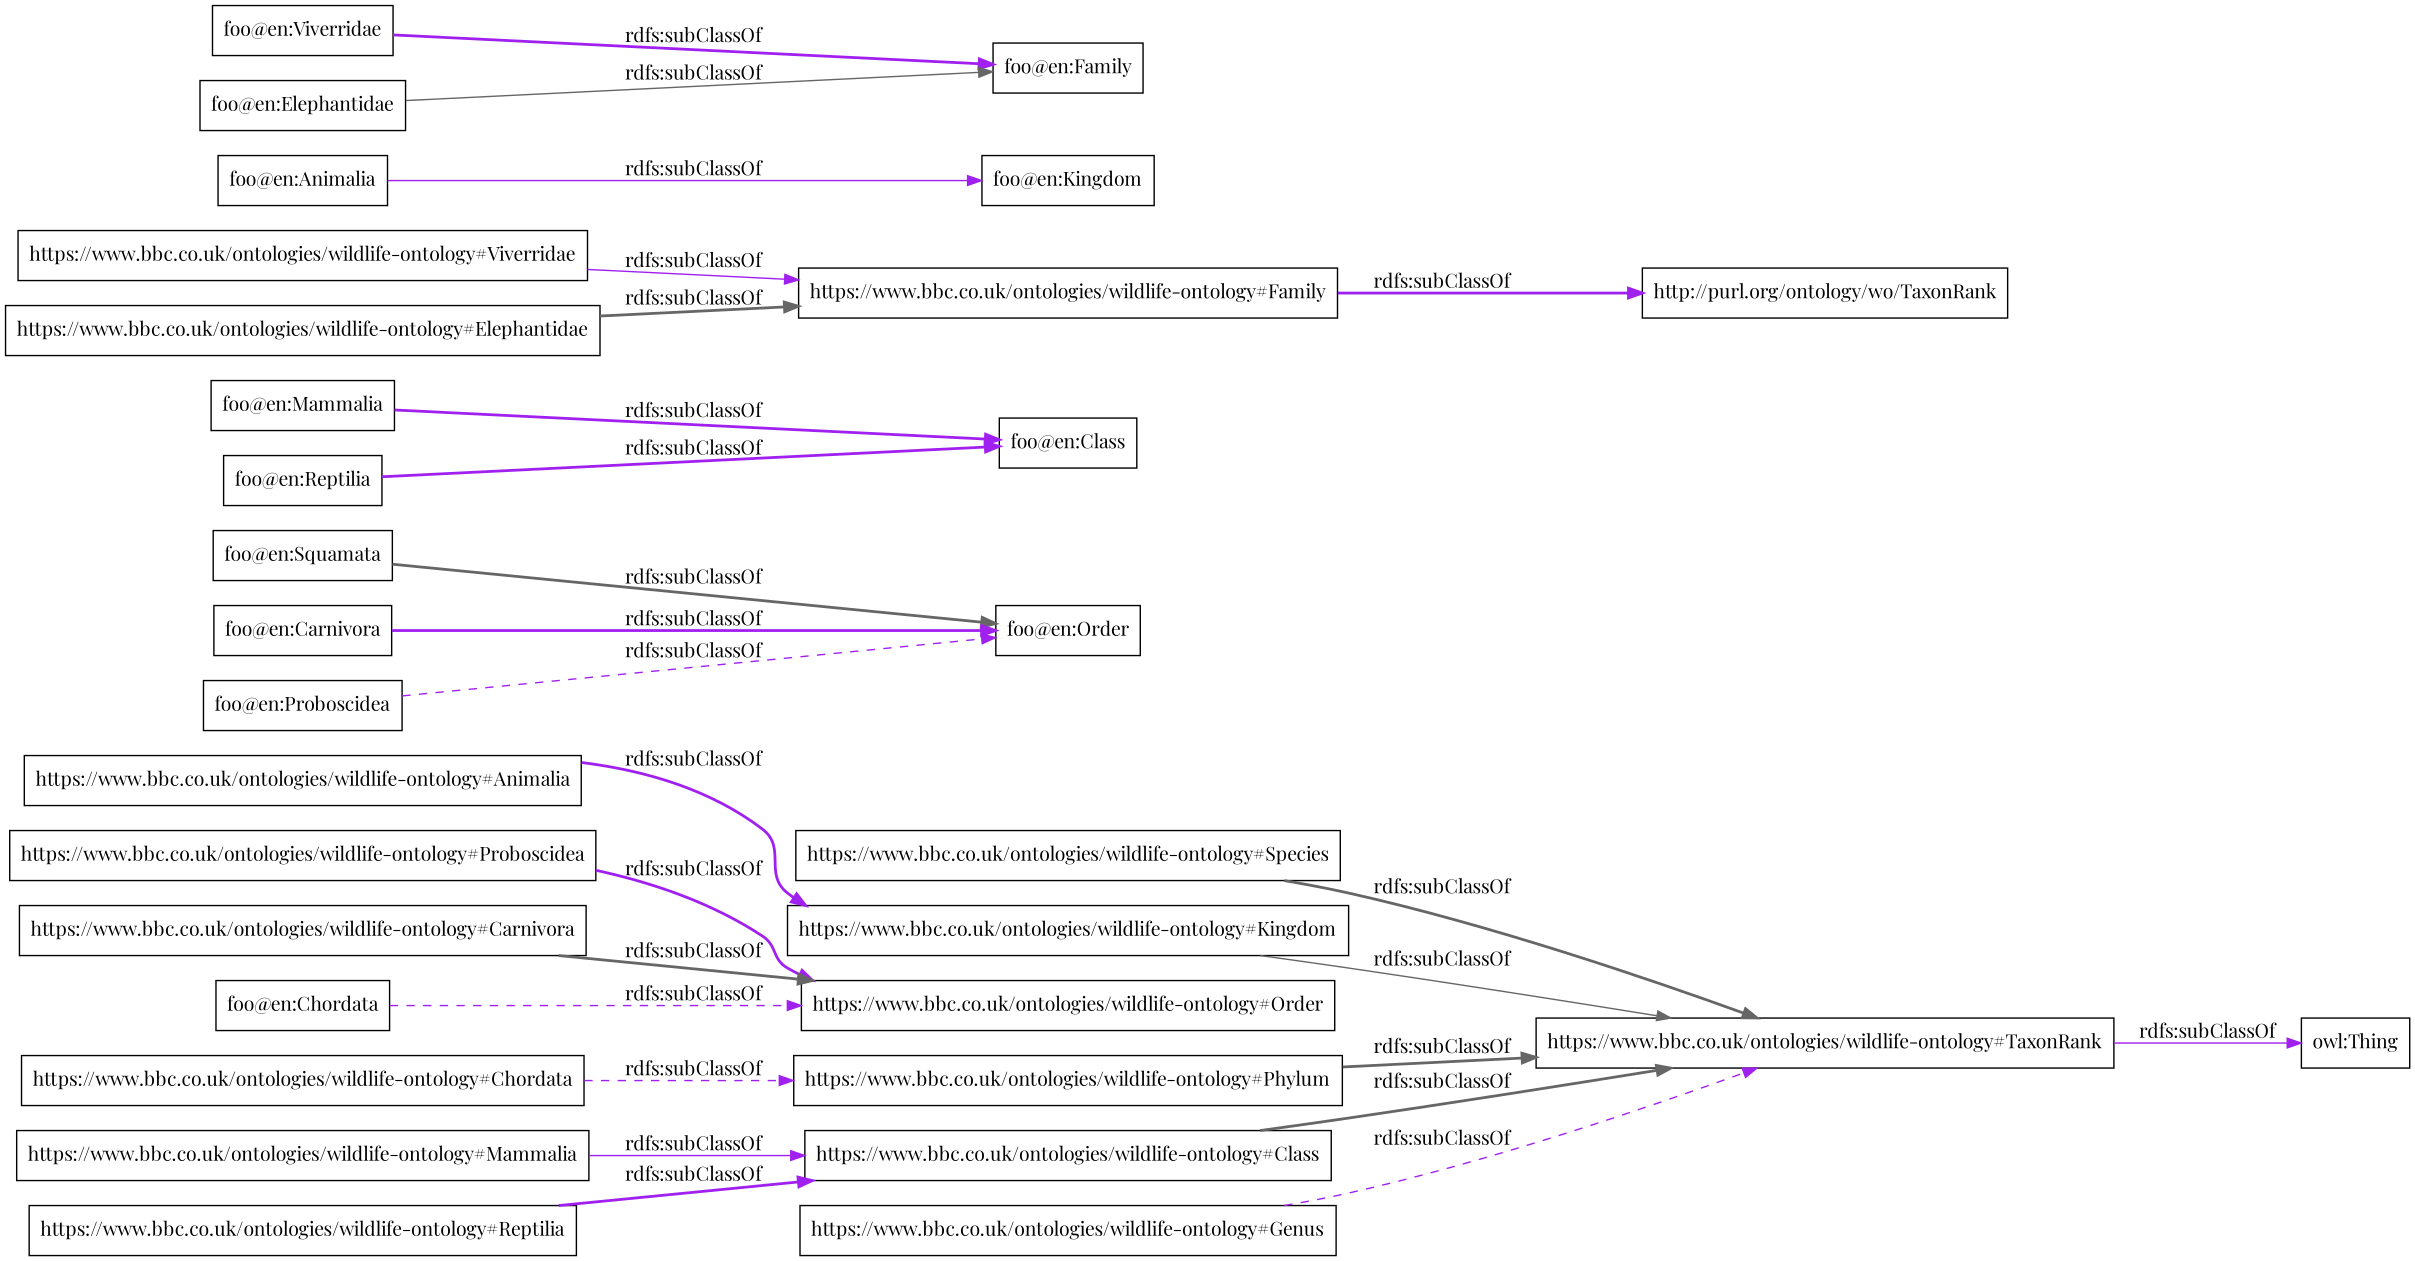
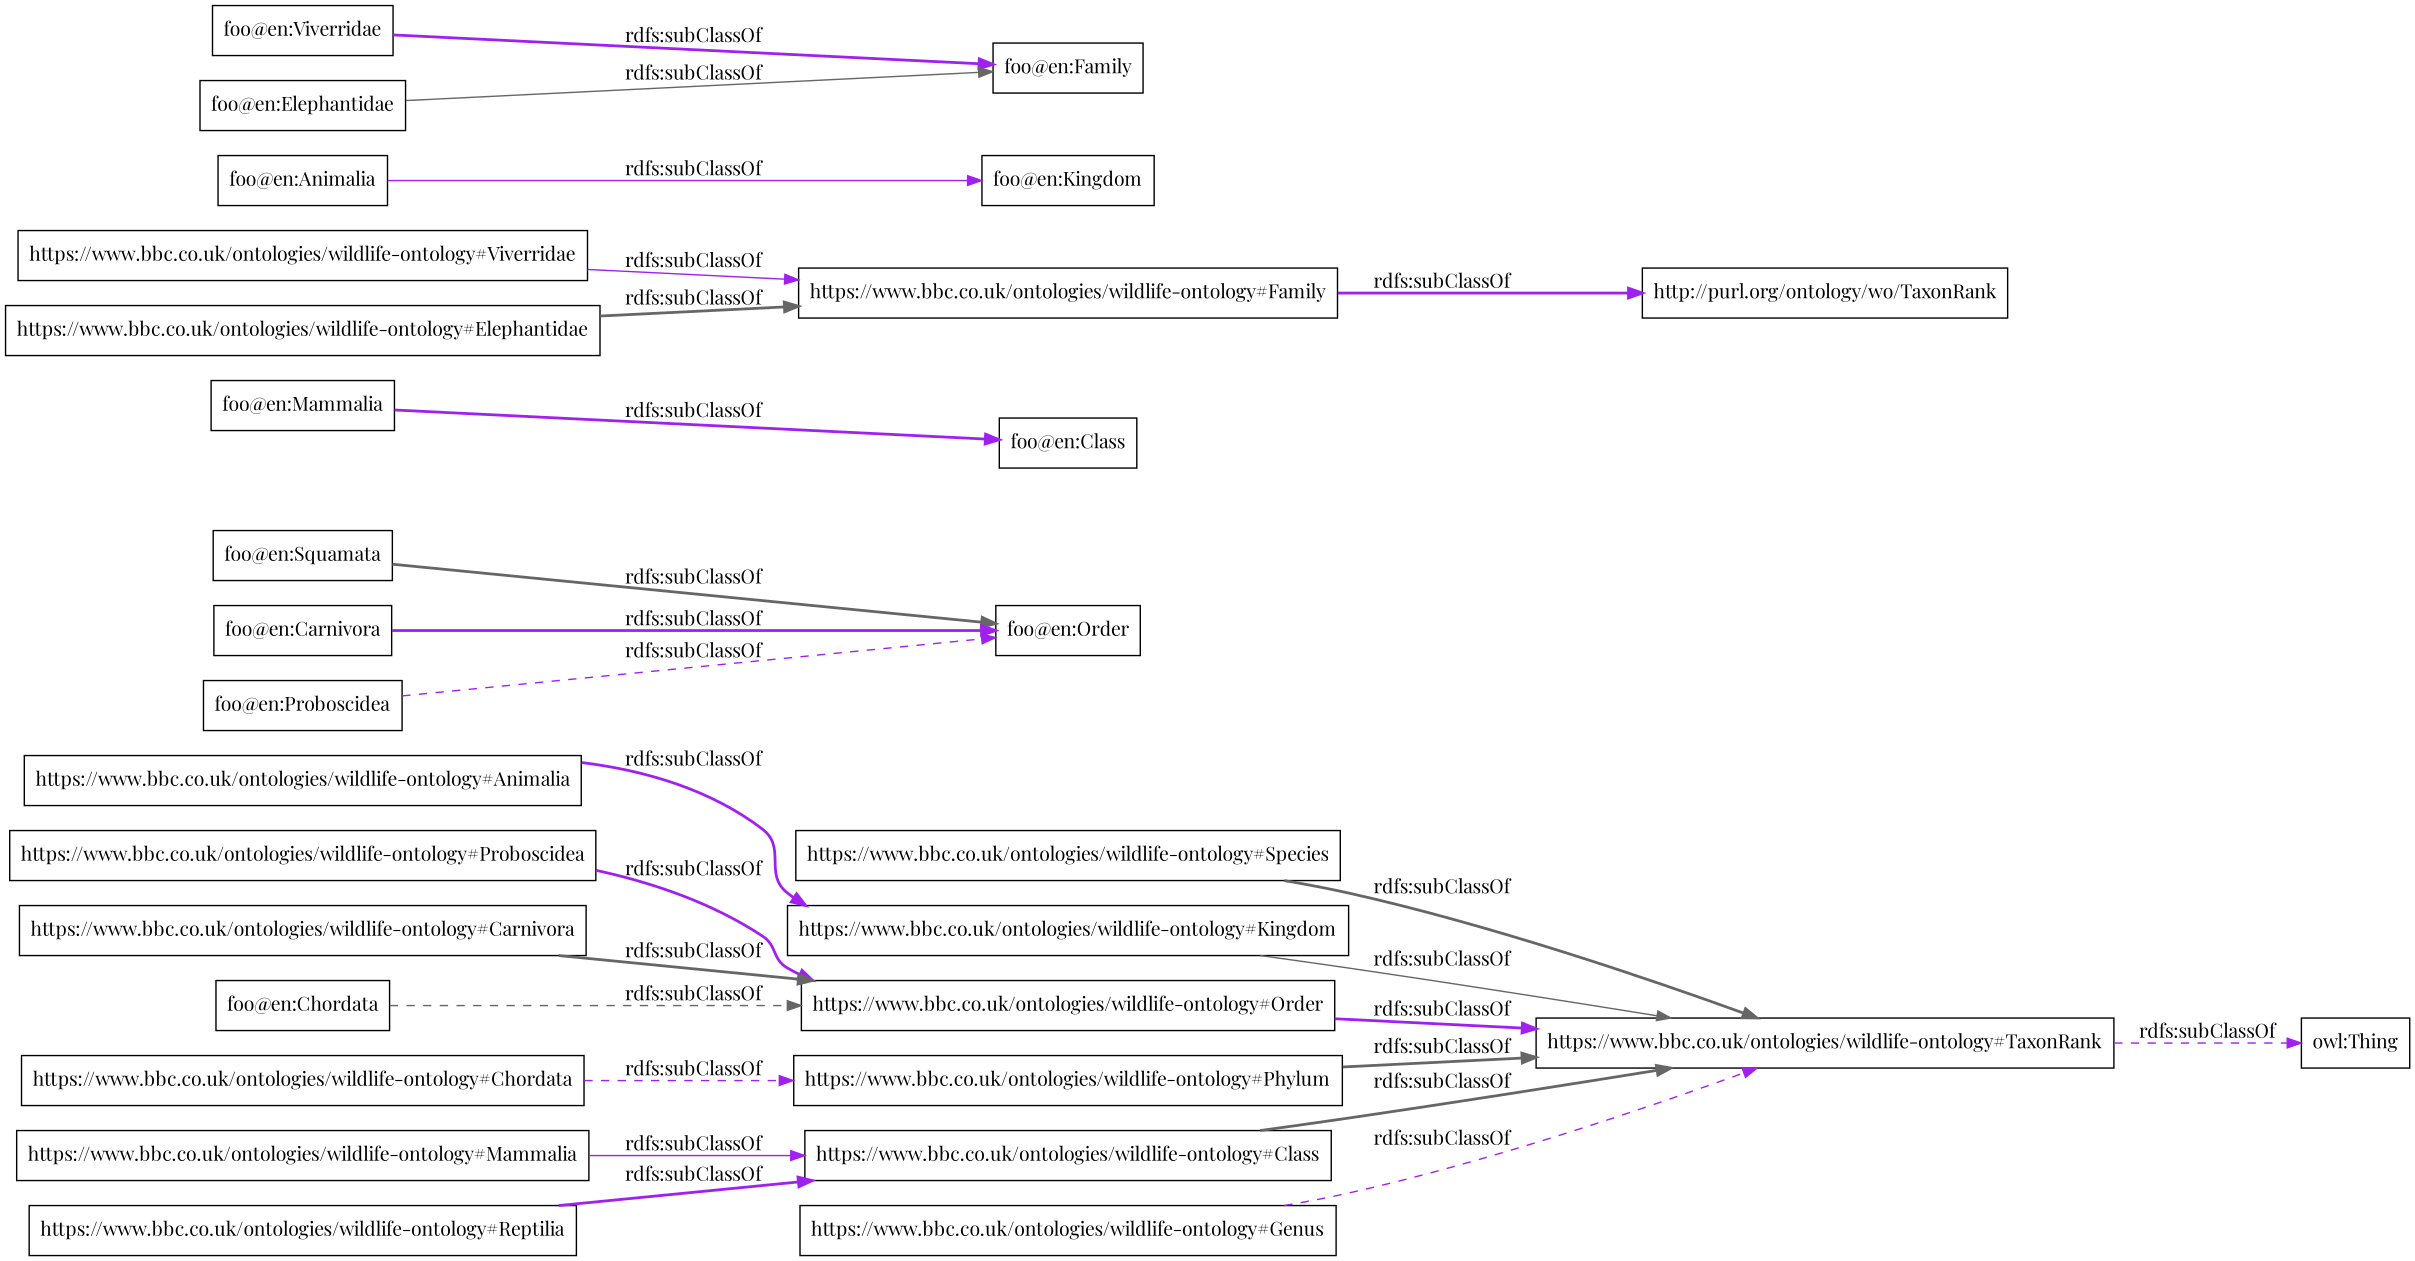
  digraph {
    fontname="Playfair Display"
    rankdir=LR
    node [color=black fontname="Playfair Display" shape=rectangle]
    edge [color=purple fontname="Playfair Display" style=bold]
    "https://www.bbc.co.uk/ontologies/wildlife-ontology#Species"
    "https://www.bbc.co.uk/ontologies/wildlife-ontology#TaxonRank"
    "owl:Thing"
    "https://www.bbc.co.uk/ontologies/wildlife-ontology#Animalia"
    "https://www.bbc.co.uk/ontologies/wildlife-ontology#Kingdom"
    "https://www.bbc.co.uk/ontologies/wildlife-ontology#Proboscidea"
    "https://www.bbc.co.uk/ontologies/wildlife-ontology#Order"
    "foo@en:Squamata"
    "foo@en:Order"
    "https://www.bbc.co.uk/ontologies/wildlife-ontology#Phylum"
    "foo@en:Mammalia"
    "foo@en:Class"
    "https://www.bbc.co.uk/ontologies/wildlife-ontology#Viverridae"
    "https://www.bbc.co.uk/ontologies/wildlife-ontology#Family"
    "http://purl.org/ontology/wo/TaxonRank"
    "https://www.bbc.co.uk/ontologies/wildlife-ontology#Mammalia"
    "https://www.bbc.co.uk/ontologies/wildlife-ontology#Class"
    "https://www.bbc.co.uk/ontologies/wildlife-ontology#Genus"
    "https://www.bbc.co.uk/ontologies/wildlife-ontology#Carnivora"
    "foo@en:Animalia"
    "foo@en:Kingdom"
    "https://www.bbc.co.uk/ontologies/wildlife-ontology#Elephantidae"
    "foo@en:Carnivora"
    "https://www.bbc.co.uk/ontologies/wildlife-ontology#Chordata"
    "foo@en:Viverridae"
    "foo@en:Family"
    "foo@en:Elephantidae"
-   "foo@en:Reptilia"
    "https://www.bbc.co.uk/ontologies/wildlife-ontology#Reptilia"
    "foo@en:Proboscidea"
    "foo@en:Chordata"
    "https://www.bbc.co.uk/ontologies/wildlife-ontology#Species" -> "https://www.bbc.co.uk/ontologies/wildlife-ontology#TaxonRank" [color=gray40 label="rdfs:subClassOf"]
-   "https://www.bbc.co.uk/ontologies/wildlife-ontology#TaxonRank" -> "owl:Thing" [label="rdfs:subClassOf" style=solid]
+   "https://www.bbc.co.uk/ontologies/wildlife-ontology#TaxonRank" -> "owl:Thing" [label="rdfs:subClassOf" style=dashed]
    "https://www.bbc.co.uk/ontologies/wildlife-ontology#Animalia" -> "https://www.bbc.co.uk/ontologies/wildlife-ontology#Kingdom" [label="rdfs:subClassOf"]
    "https://www.bbc.co.uk/ontologies/wildlife-ontology#Kingdom" -> "https://www.bbc.co.uk/ontologies/wildlife-ontology#TaxonRank" [color=gray40 label="rdfs:subClassOf" style=solid]
    "https://www.bbc.co.uk/ontologies/wildlife-ontology#Proboscidea" -> "https://www.bbc.co.uk/ontologies/wildlife-ontology#Order" [label="rdfs:subClassOf"]
+   "https://www.bbc.co.uk/ontologies/wildlife-ontology#Order" -> "https://www.bbc.co.uk/ontologies/wildlife-ontology#TaxonRank" [label="rdfs:subClassOf"]
    "foo@en:Squamata" -> "foo@en:Order" [color=gray40 label="rdfs:subClassOf"]
    "https://www.bbc.co.uk/ontologies/wildlife-ontology#Phylum" -> "https://www.bbc.co.uk/ontologies/wildlife-ontology#TaxonRank" [color=gray40 label="rdfs:subClassOf"]
    "foo@en:Mammalia" -> "foo@en:Class" [label="rdfs:subClassOf"]
    "https://www.bbc.co.uk/ontologies/wildlife-ontology#Viverridae" -> "https://www.bbc.co.uk/ontologies/wildlife-ontology#Family" [label="rdfs:subClassOf" style=solid]
    "https://www.bbc.co.uk/ontologies/wildlife-ontology#Family" -> "http://purl.org/ontology/wo/TaxonRank" [label="rdfs:subClassOf"]
    "https://www.bbc.co.uk/ontologies/wildlife-ontology#Mammalia" -> "https://www.bbc.co.uk/ontologies/wildlife-ontology#Class" [label="rdfs:subClassOf" style=solid]
    "https://www.bbc.co.uk/ontologies/wildlife-ontology#Class" -> "https://www.bbc.co.uk/ontologies/wildlife-ontology#TaxonRank" [color=gray40 label="rdfs:subClassOf"]
    "https://www.bbc.co.uk/ontologies/wildlife-ontology#Genus" -> "https://www.bbc.co.uk/ontologies/wildlife-ontology#TaxonRank" [label="rdfs:subClassOf" style=dashed]
    "https://www.bbc.co.uk/ontologies/wildlife-ontology#Carnivora" -> "https://www.bbc.co.uk/ontologies/wildlife-ontology#Order" [color=gray40 label="rdfs:subClassOf"]
    "foo@en:Animalia" -> "foo@en:Kingdom" [label="rdfs:subClassOf" style=solid]
    "https://www.bbc.co.uk/ontologies/wildlife-ontology#Elephantidae" -> "https://www.bbc.co.uk/ontologies/wildlife-ontology#Family" [color=gray40 label="rdfs:subClassOf"]
    "foo@en:Carnivora" -> "foo@en:Order" [label="rdfs:subClassOf"]
    "https://www.bbc.co.uk/ontologies/wildlife-ontology#Chordata" -> "https://www.bbc.co.uk/ontologies/wildlife-ontology#Phylum" [label="rdfs:subClassOf" style=dashed]
    "foo@en:Viverridae" -> "foo@en:Family" [label="rdfs:subClassOf"]
    "foo@en:Elephantidae" -> "foo@en:Family" [color=gray40 label="rdfs:subClassOf" style=solid]
-   "foo@en:Reptilia" -> "foo@en:Class" [label="rdfs:subClassOf"]
    "https://www.bbc.co.uk/ontologies/wildlife-ontology#Reptilia" -> "https://www.bbc.co.uk/ontologies/wildlife-ontology#Class" [label="rdfs:subClassOf"]
    "foo@en:Proboscidea" -> "foo@en:Order" [label="rdfs:subClassOf" style=dashed]
-   "foo@en:Chordata" -> "https://www.bbc.co.uk/ontologies/wildlife-ontology#Order" [label="rdfs:subClassOf" style=dashed]
+   "foo@en:Chordata" -> "https://www.bbc.co.uk/ontologies/wildlife-ontology#Order" [color=gray40 label="rdfs:subClassOf" style=dashed]
  }
